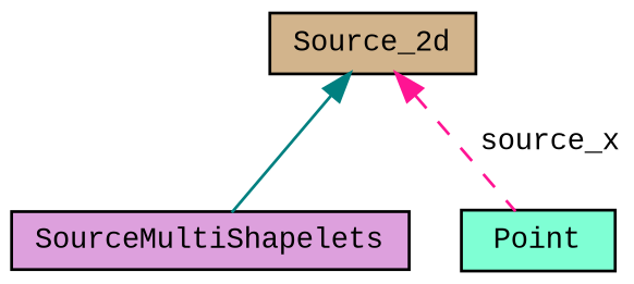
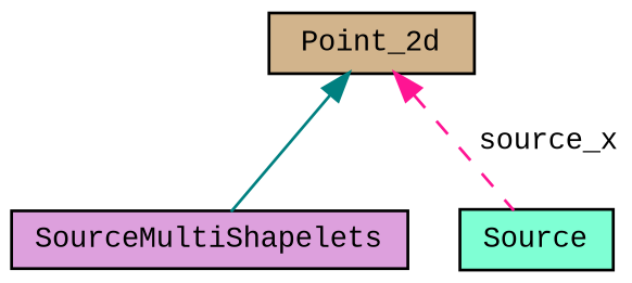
  digraph {
    fontname="Liberation Mono"
    node [color=black fontname="Liberation Mono" fontsize=10 shape=record style=filled]
    edge [dir=back fontname="Liberation Mono" fontsize=10 labelfontname=Helvetica labelfontsize=10]
    n1 [fillcolor=plum fontcolor=black height=0.2 label=SourceMultiShapelets width=0.4]
-   n2 [fillcolor=aquamarine height=0.2 label=Point width=0.4]
-   n3 [fillcolor=tan height=0.2 label=Source_2d width=0.4]
+   n2 [fillcolor=aquamarine height=0.2 label=Source width=0.4]
+   n3 [fillcolor=tan height=0.2 label=Point_2d width=0.4]
    n3 -> n1 [color=teal style=solid]
    n3 -> n2 [color=deeppink label=" source_x" style=dashed]
  }
